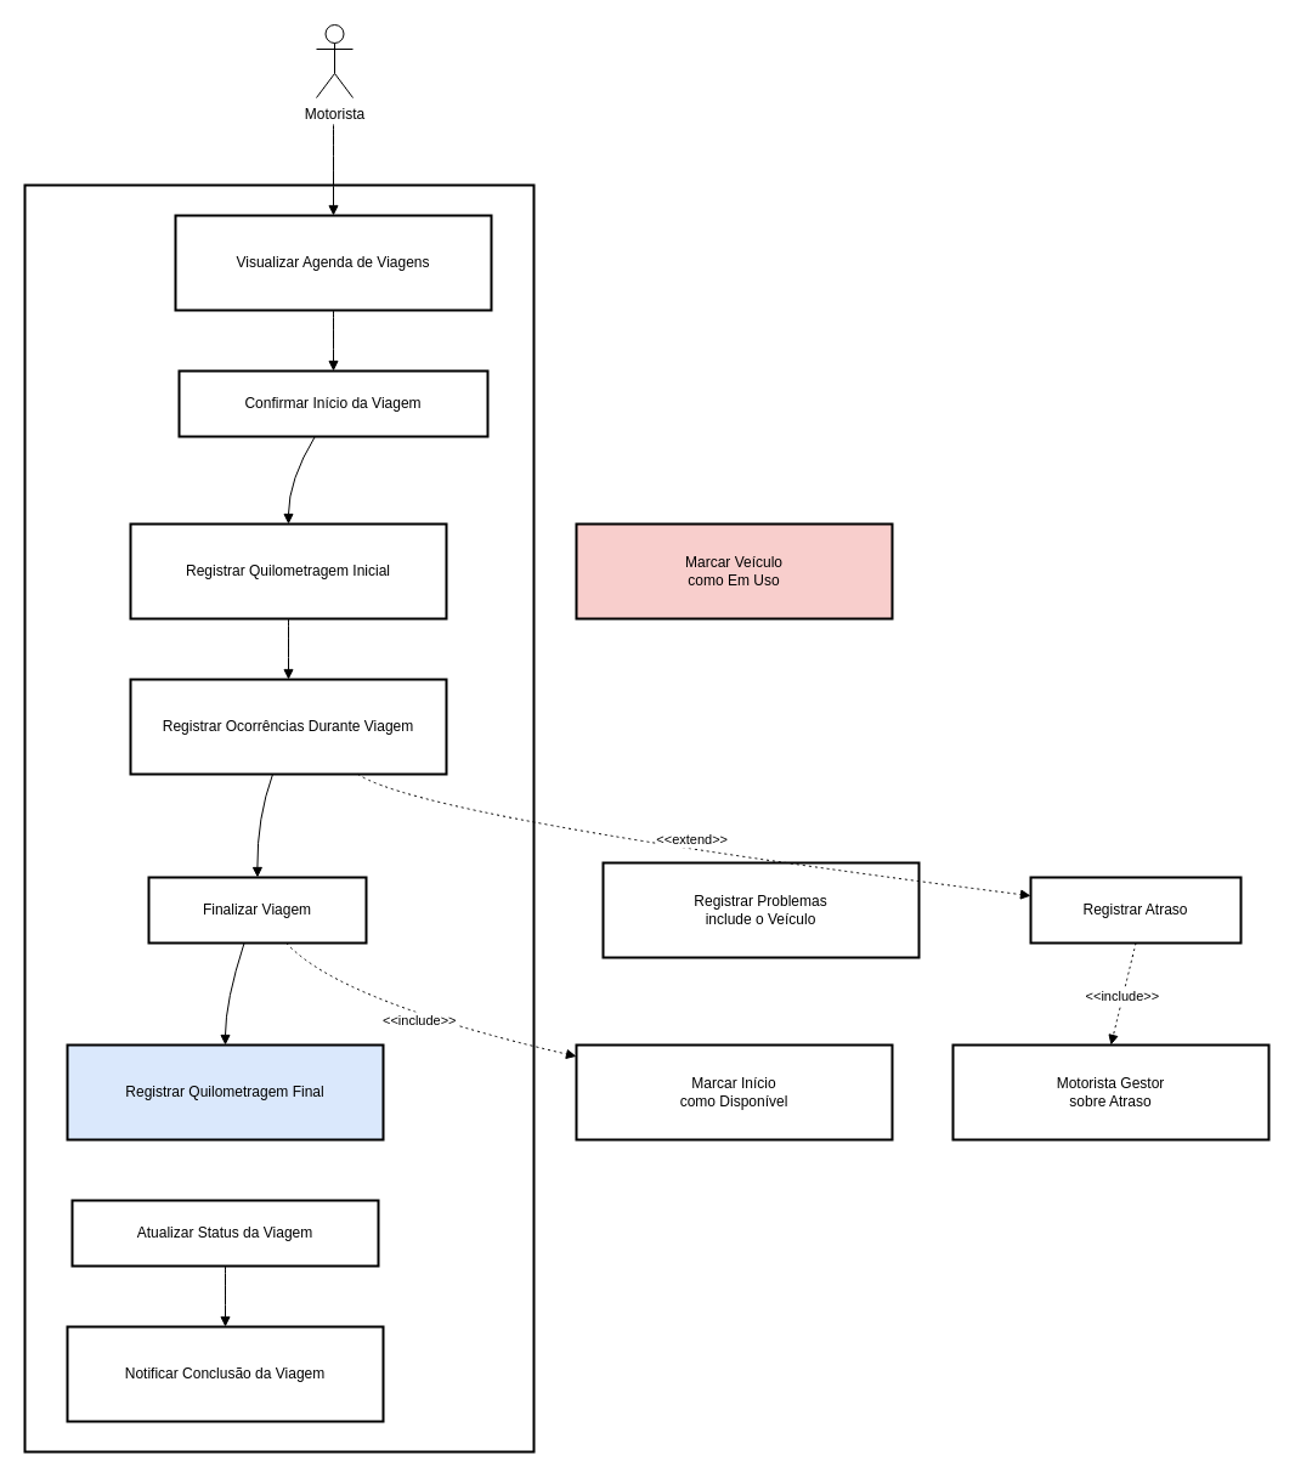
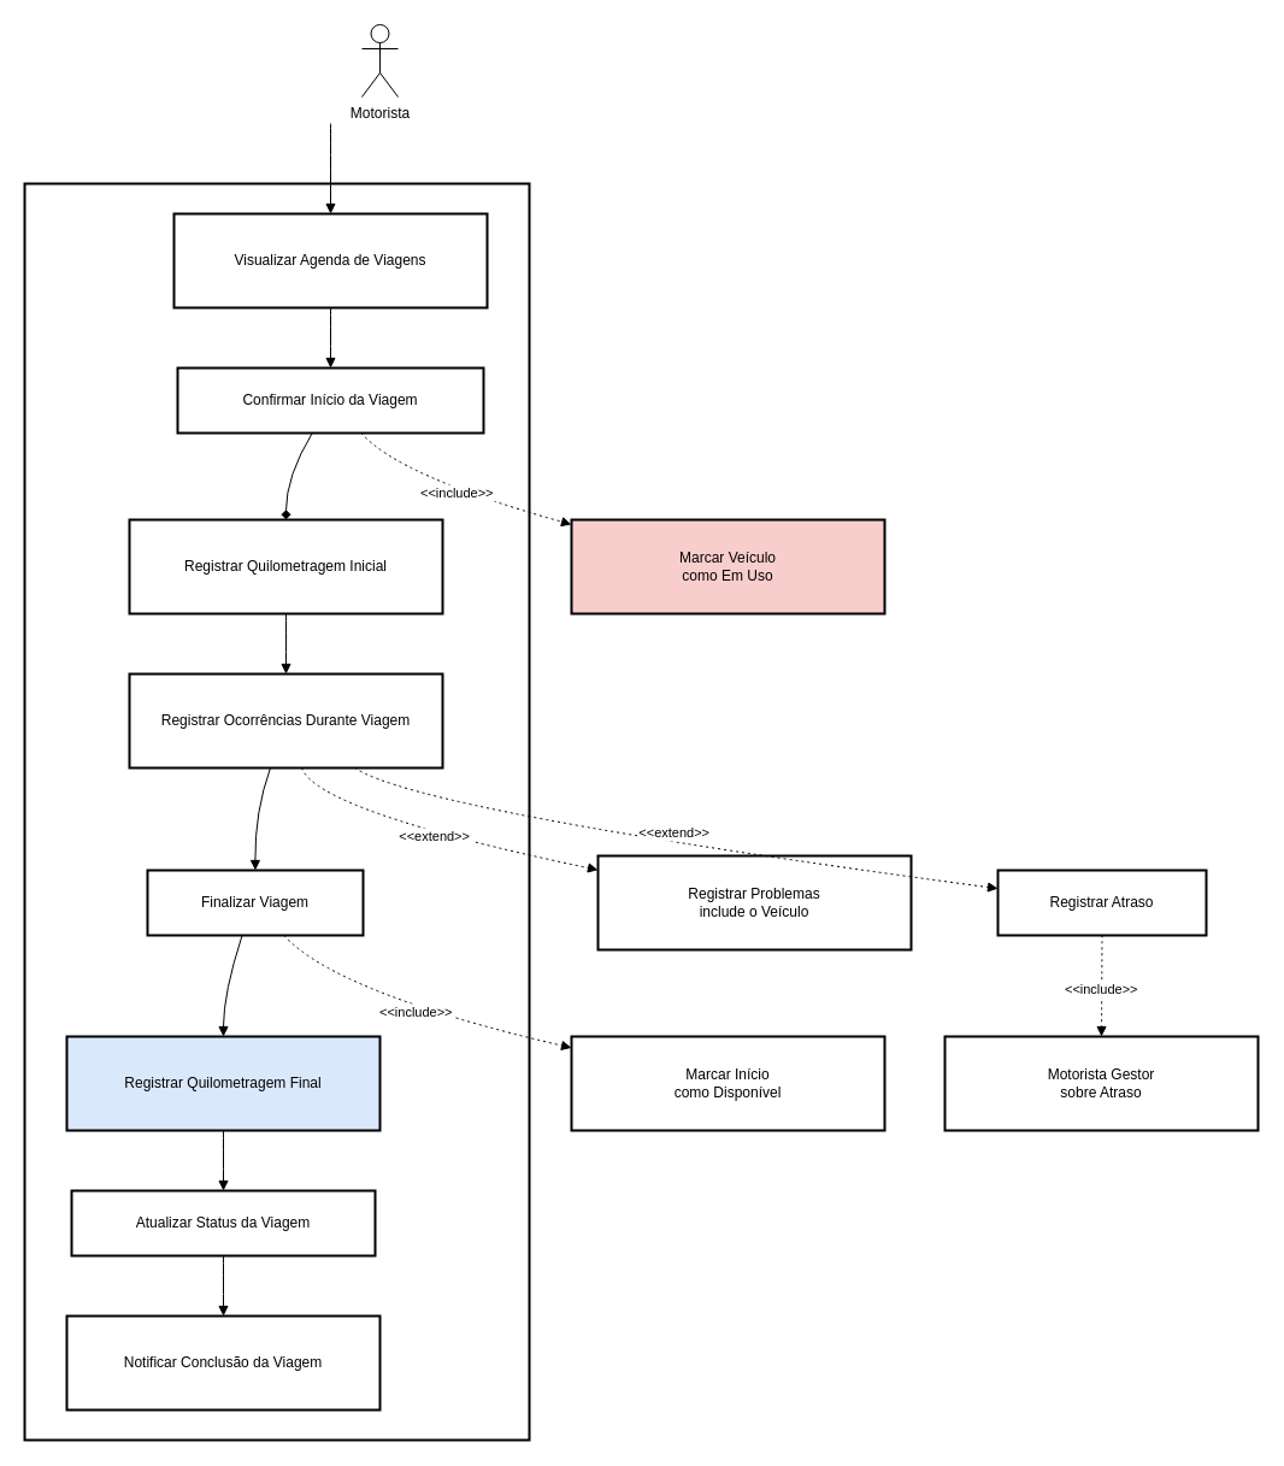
  <mxCell id="0" />
  <mxCell id="1" parent="0" />
  <mxCell id="2" value="&#10;" style="whiteSpace=wrap;strokeWidth=2;" vertex="1" parent="1"><mxGeometry x="20" y="152" width="419" height="1043" as="geometry" /></mxCell>
  <mxCell id="3" value="Visualizar Agenda de Viagens" style="whiteSpace=wrap;strokeWidth=2;" vertex="1" parent="1"><mxGeometry x="144" y="177" width="260" height="78" as="geometry" /></mxCell>
  <mxCell id="4" value="Confirmar Início da Viagem" style="whiteSpace=wrap;strokeWidth=2;" vertex="1" parent="1"><mxGeometry x="147" y="305" width="254" height="54" as="geometry" /></mxCell>
  <mxCell id="5" value="Registrar Quilometragem Inicial" style="whiteSpace=wrap;strokeWidth=2;" vertex="1" parent="1"><mxGeometry x="107" y="431" width="260" height="78" as="geometry" /></mxCell>
  <mxCell id="6" value="Registrar Ocorrências Durante Viagem" style="whiteSpace=wrap;strokeWidth=2;" vertex="1" parent="1"><mxGeometry x="107" y="559" width="260" height="78" as="geometry" /></mxCell>
  <mxCell id="7" value="Finalizar Viagem" style="whiteSpace=wrap;strokeWidth=2;" vertex="1" parent="1"><mxGeometry x="122" y="722" width="179" height="54" as="geometry" /></mxCell>
  <mxCell id="8" value="Registrar Quilometragem Final" style="whiteSpace=wrap;strokeWidth=2;fillColor=#dae8fc;" vertex="1" parent="1"><mxGeometry x="55" y="860" width="260" height="78" as="geometry" /></mxCell>
  <mxCell id="9" value="Atualizar Status da Viagem" style="whiteSpace=wrap;strokeWidth=2;" vertex="1" parent="1"><mxGeometry x="59" y="988" width="252" height="54" as="geometry" /></mxCell>
  <mxCell id="10" value="Notificar Conclusão da Viagem" style="whiteSpace=wrap;strokeWidth=2;" vertex="1" parent="1"><mxGeometry x="55" y="1092" width="260" height="78" as="geometry" /></mxCell>
  <mxCell id="11" value="Marcar Veículo&#10;como Em Uso" style="whiteSpace=wrap;strokeWidth=2;fillColor=#f8cecc;" vertex="1" parent="1"><mxGeometry x="474" y="431" width="260" height="78" as="geometry" /></mxCell>
  <mxCell id="12" value="Marcar Início&#10;como Disponível" style="whiteSpace=wrap;strokeWidth=2;" vertex="1" parent="1"><mxGeometry x="474" y="860" width="260" height="78" as="geometry" /></mxCell>
  <mxCell id="13" value="Registrar Problemas&#10;include o Veículo" style="whiteSpace=wrap;strokeWidth=2;" vertex="1" parent="1"><mxGeometry x="496" y="710" width="260" height="78" as="geometry" /></mxCell>
- <mxCell id="14" value="Registrar Atraso" style="whiteSpace=wrap;strokeWidth=2;" vertex="1" parent="1"><mxGeometry x="848" y="722" width="173" height="54" as="geometry" /></mxCell>
+ <mxCell id="14" value="Registrar Atraso" style="whiteSpace=wrap;strokeWidth=2;" vertex="1" parent="1"><mxGeometry x="828" y="722" width="173" height="54" as="geometry" /></mxCell>
  <mxCell id="15" value="Motorista Gestor&#10;sobre Atraso" style="whiteSpace=wrap;strokeWidth=2;" vertex="1" parent="1"><mxGeometry x="784" y="860" width="260" height="78" as="geometry" /></mxCell>
  <mxCell id="16" value="" style="curved=1;startArrow=none;endArrow=block;exitX=0.5;exitY=1;entryX=0.5;entryY=0;rounded=0;" edge="1" parent="1" target="3"><mxGeometry relative="1" as="geometry"><Array as="points" /><mxPoint x="274" y="102" as="sourcePoint" /></mxGeometry></mxCell>
  <mxCell id="17" value="" style="curved=1;startArrow=none;endArrow=block;exitX=0.5;exitY=1;entryX=0.5;entryY=0;rounded=0;" edge="1" parent="1" source="3" target="4"><mxGeometry relative="1" as="geometry"><Array as="points" /></mxGeometry></mxCell>
- <mxCell id="18" value="" style="curved=1;startArrow=none;endArrow=block;exitX=0.44;exitY=1;entryX=0.5;entryY=0;rounded=0;" edge="1" parent="1" source="4" target="5"><mxGeometry relative="1" as="geometry"><Array as="points"><mxPoint x="237" y="395" /></Array></mxGeometry></mxCell>
+ <mxCell id="18" value="" style="curved=1;startArrow=none;endArrow=diamond;exitX=0.44;exitY=1;entryX=0.5;entryY=0;rounded=0;" edge="1" parent="1" source="4" target="5"><mxGeometry relative="1" as="geometry"><Array as="points"><mxPoint x="237" y="395" /></Array></mxGeometry></mxCell>
  <mxCell id="19" value="" style="curved=1;startArrow=none;endArrow=block;exitX=0.5;exitY=1;entryX=0.5;entryY=0;rounded=0;" edge="1" parent="1" source="5" target="6"><mxGeometry relative="1" as="geometry"><Array as="points" /></mxGeometry></mxCell>
  <mxCell id="20" value="" style="curved=1;startArrow=none;endArrow=block;exitX=0.45;exitY=1;entryX=0.5;entryY=-0.01;rounded=0;" edge="1" parent="1" source="6" target="7"><mxGeometry relative="1" as="geometry"><Array as="points"><mxPoint x="211" y="673" /></Array></mxGeometry></mxCell>
  <mxCell id="21" value="" style="curved=1;startArrow=none;endArrow=block;exitX=0.44;exitY=0.99;entryX=0.5;entryY=0;rounded=0;" edge="1" parent="1" source="7" target="8"><mxGeometry relative="1" as="geometry"><Array as="points"><mxPoint x="185" y="824" /></Array></mxGeometry></mxCell>
+ <mxCell id="22" value="" style="curved=1;startArrow=none;endArrow=block;exitX=0.5;exitY=1;entryX=0.5;entryY=0;rounded=0;" edge="1" parent="1" source="8" target="9"><mxGeometry relative="1" as="geometry"><Array as="points" /></mxGeometry></mxCell>
  <mxCell id="23" value="" style="curved=1;startArrow=none;endArrow=block;exitX=0.5;exitY=1;entryX=0.5;entryY=0;rounded=0;" edge="1" parent="1" source="9" target="10"><mxGeometry relative="1" as="geometry"><Array as="points" /></mxGeometry></mxCell>
+ <mxCell id="24" value="&lt;&lt;include&gt;&gt;" style="curved=1;dashed=1;dashPattern=2 3;startArrow=none;endArrow=block;exitX=0.6;exitY=1;entryX=0;entryY=0.05;rounded=0;" edge="1" parent="1" source="4" target="11"><mxGeometry x="-0.002" relative="1" as="geometry"><Array as="points"><mxPoint x="331" y="395" /></Array><mxPoint as="offset" /></mxGeometry></mxCell>
  <mxCell id="25" value="&lt;&lt;include&gt;&gt;" style="curved=1;dashed=1;dashPattern=2 3;startArrow=none;endArrow=block;exitX=0.63;exitY=0.99;entryX=0;entryY=0.12;rounded=0;" edge="1" parent="1" source="7" target="12"><mxGeometry relative="1" as="geometry"><Array as="points"><mxPoint x="279" y="824" /></Array></mxGeometry></mxCell>
+ <mxCell id="26" value="&lt;&lt;extend&gt;&gt;" style="curved=1;dashed=1;dashPattern=2 3;startArrow=none;endArrow=block;exitX=0.55;exitY=1;entryX=0;entryY=0.15;rounded=0;" edge="1" parent="1" source="6" target="13"><mxGeometry relative="1" as="geometry"><Array as="points"><mxPoint x="263" y="673" /></Array></mxGeometry></mxCell>
  <mxCell id="27" value="&lt;&lt;extend&gt;&gt;" style="curved=1;dashed=1;dashPattern=2 3;startArrow=none;endArrow=block;exitX=0.72;exitY=1;entryX=0;entryY=0.28;rounded=0;" edge="1" parent="1" source="6" target="14"><mxGeometry x="0.01" y="11" relative="1" as="geometry"><Array as="points"><mxPoint x="347" y="673" /></Array><mxPoint as="offset" /></mxGeometry></mxCell>
  <mxCell id="28" value="&lt;&lt;include&gt;&gt;" style="curved=1;dashed=1;dashPattern=2 3;startArrow=none;endArrow=block;exitX=0.5;exitY=0.99;entryX=0.5;entryY=0;rounded=0;" edge="1" parent="1" source="14" target="15"><mxGeometry x="0.048" relative="1" as="geometry"><Array as="points" /><mxPoint as="offset" /></mxGeometry></mxCell>
- <mxCell id="29" value="&lt;span style=&quot;text-wrap-mode: wrap;&quot;&gt;Motorista&lt;/span&gt;" style="shape=umlActor;verticalLabelPosition=bottom;verticalAlign=top;html=1;outlineConnect=0;" vertex="1" parent="1"><mxGeometry x="260" y="20" width="30" height="60" as="geometry" /></mxCell>
+ <mxCell id="29" value="&lt;span style=&quot;text-wrap-mode: wrap;&quot;&gt;Motorista&lt;/span&gt;" style="shape=umlActor;verticalLabelPosition=bottom;verticalAlign=top;html=1;outlineConnect=0;" vertex="1" parent="1"><mxGeometry x="300" y="20" width="30" height="60" as="geometry" /></mxCell>
